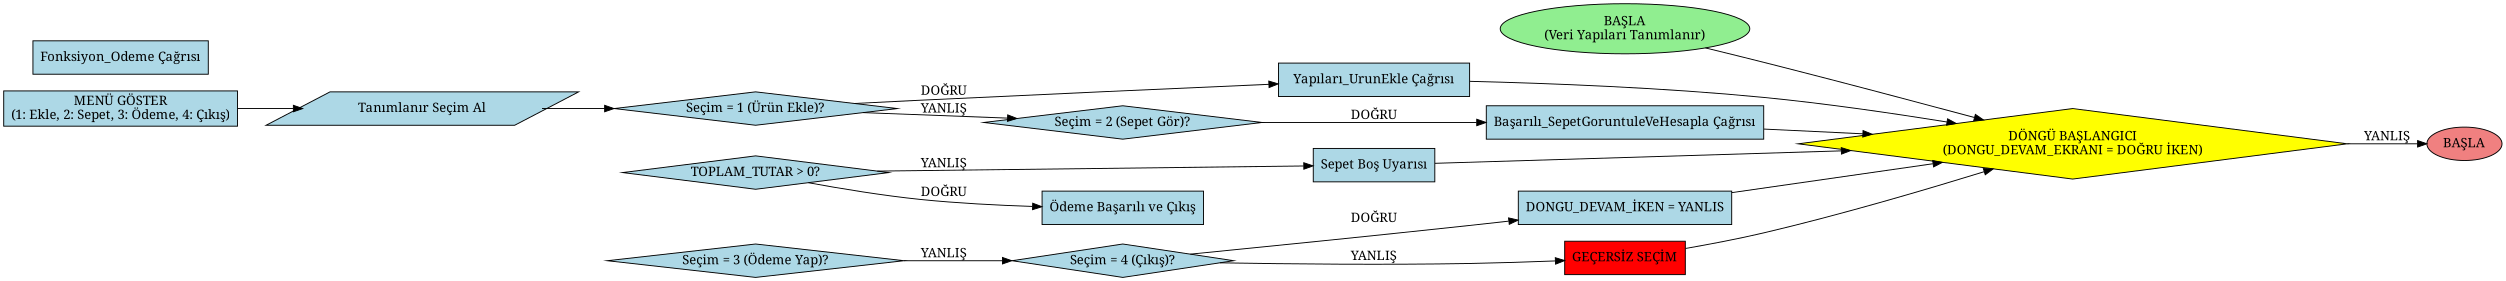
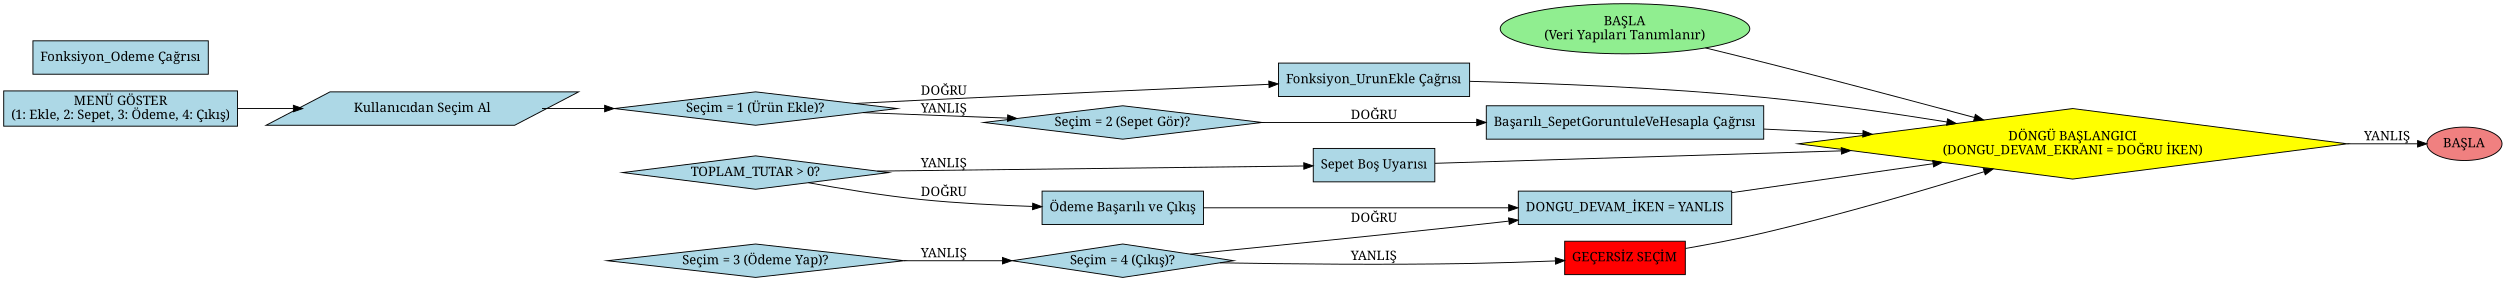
  digraph {
    fontname="Noto Serif"
    rankdir=LR
    node [fillcolor=lightblue fontname="Noto Serif" shape=box style=filled]
    edge [fontname="Noto Serif"]
    n1 [fillcolor=lightgreen label="BAŞLA\n(Veri Yapıları Tanımlanır)" shape=oval]
    n2 [fillcolor=yellow label="DÖNGÜ BAŞLANGICI\n(DONGU_DEVAM_EKRANI = DOĞRU İKEN)" shape=diamond]
    n3 [fillcolor=lightcoral label="BAŞLA" shape=oval]
    n4 [label="MENÜ GÖSTER\n(1: Ekle, 2: Sepet, 3: Ödeme, 4: Çıkış)"]
-   n5 [label="Tanımlanır Seçim Al" shape=parallelogram]
+   n5 [label="Kullanıcıdan Seçim Al" shape=parallelogram]
    n6 [label="Seçim = 1 (Ürün Ekle)?" shape=diamond]
    n7 [label="Seçim = 2 (Sepet Gör)?" shape=diamond]
-   n8 [label="Yapıları_UrunEkle Çağrısı"]
+   n8 [label="Fonksiyon_UrunEkle Çağrısı"]
    n9 [label="Başarılı_SepetGoruntuleVeHesapla Çağrısı"]
    n10 [label="Seçim = 3 (Ödeme Yap)?" shape=diamond]
    n11 [label="Seçim = 4 (Çıkış)?" shape=diamond]
    n12 [fillcolor=red label="GEÇERSİZ SEÇİM"]
    n13 [label="DONGU_DEVAM_İKEN = YANLIS"]
    n14 [label="TOPLAM_TUTAR > 0?" shape=diamond]
    n15 [label="Ödeme Başarılı ve Çıkış"]
    n16 [label="Sepet Boş Uyarısı"]
    n17 [label="Fonksiyon_Odeme Çağrısı"]
    n1 -> n2
    n2 -> n3 [label="YANLIŞ"]
    n4 -> n5
    n5 -> n6
    n6 -> n7 [label="YANLIŞ"]
    n6 -> n8 [label="DOĞRU"]
    n7 -> n9 [label="DOĞRU"]
    n8 -> n2
    n9 -> n2
    n10 -> n11 [label="YANLIŞ"]
    n11 -> n12 [label="YANLIŞ"]
    n11 -> n13 [label="DOĞRU"]
    n12 -> n2
    n13 -> n2
    n14 -> n15 [label="DOĞRU"]
    n14 -> n16 [label="YANLIŞ"]
+   n15 -> n13
    n16 -> n2
  }
